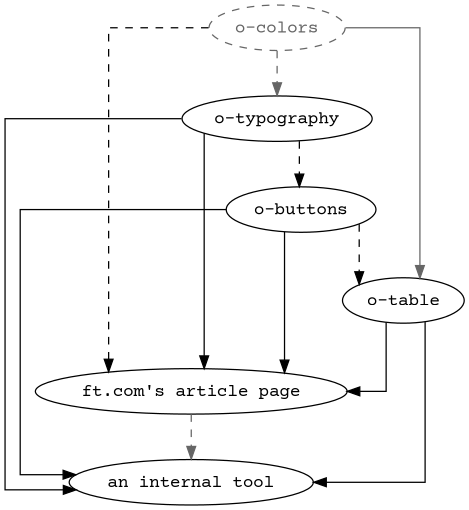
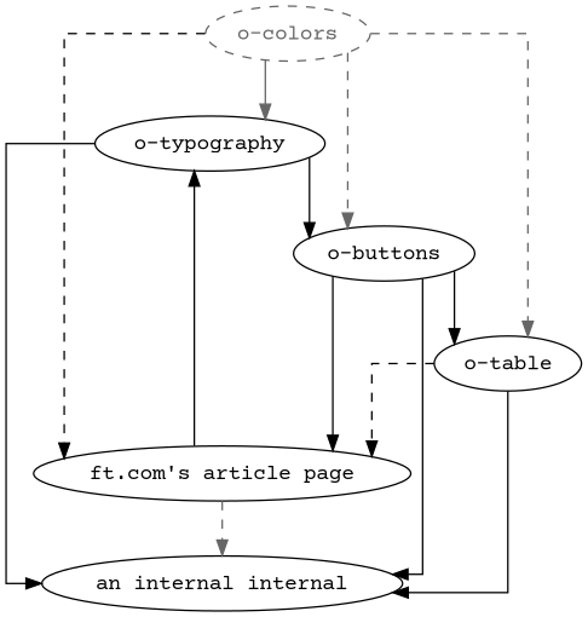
  digraph {
    concentrate=true
    fontname="Courier Prime"
    splines=ortho
    node [fontname="Courier Prime"]
    edge [fontname="Courier Prime"]
    "o-colors" [color="#666666" fontcolor="#666666" style=dashed]
    "o-typography"
    "o-buttons"
    "o-table"
    "ft.com's article page"
-   "an internal tool"
-   "o-colors" -> "o-typography" [color="#666666" style=dashed]
-   "o-colors" -> "o-table" [color="#666666" style=solid]
+   "an internal tool" [label="an internal internal"]
+   "o-colors" -> "o-typography" [color="#666666" style=solid]
+   "o-colors" -> "o-buttons" [color="#666666" style=dashed]
+   "o-colors" -> "o-table" [color="#666666" style=dashed]
    "o-colors" -> "ft.com's article page" [color=black style=dashed]
-   "o-typography" -> "o-buttons" [style=dashed]
-   "o-typography" -> "ft.com's article page"
+   "o-typography" -> "o-buttons"
+   "ft.com's article page" -> "o-typography"
    "o-typography" -> "an internal tool"
-   "o-buttons" -> "o-table" [style=dashed]
+   "o-buttons" -> "o-table"
    "o-buttons" -> "ft.com's article page"
    "o-buttons" -> "ft.com's article page"
    "o-buttons" -> "an internal tool"
    "o-buttons" -> "an internal tool"
-   "o-table" -> "ft.com's article page"
+   "o-table" -> "ft.com's article page" [style=dashed]
    "o-table" -> "an internal tool"
    "ft.com's article page" -> "an internal tool" [color="#666666" style=dashed]
  }
